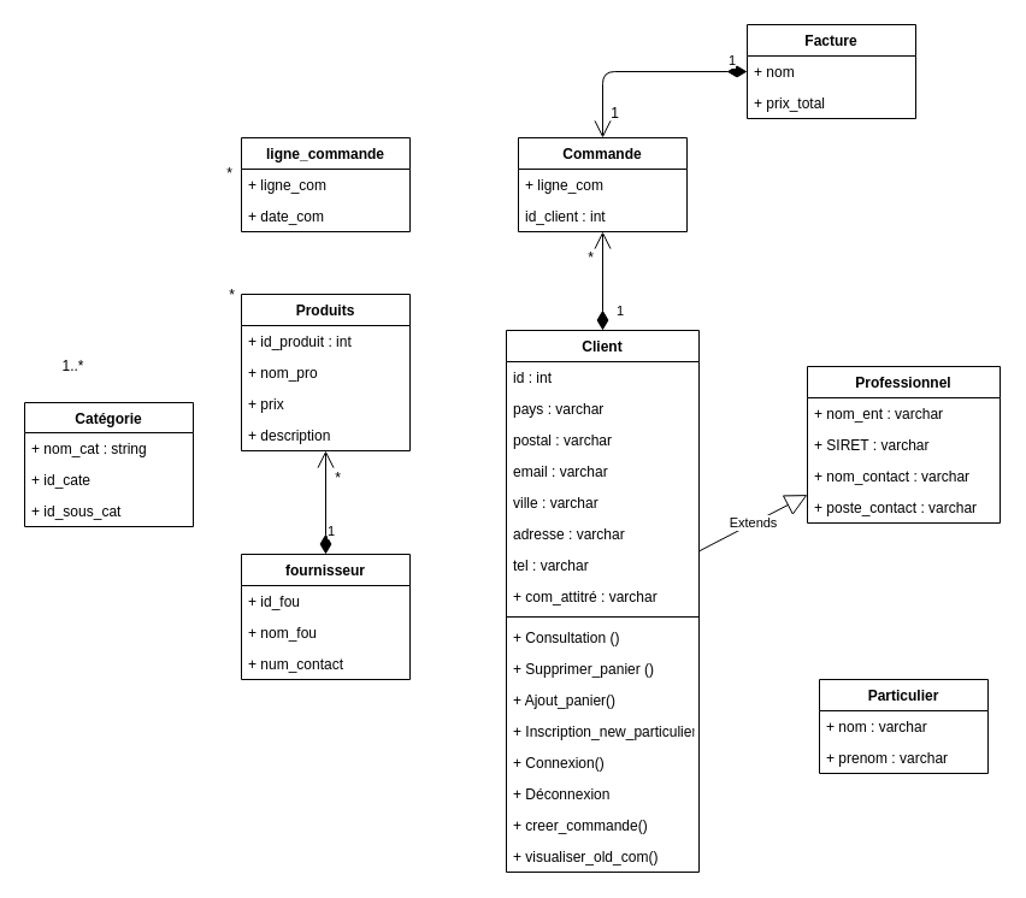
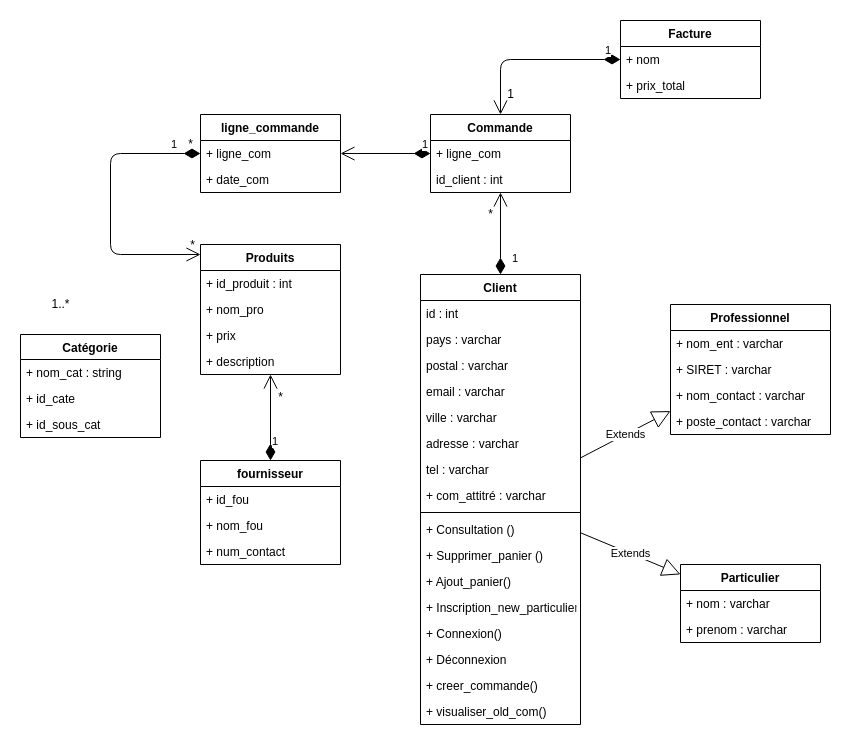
  <mxCell id="0" />
  <mxCell id="1" parent="0" />
  <mxCell id="2" value="Client" style="swimlane;fontStyle=1;align=center;verticalAlign=top;childLayout=stackLayout;horizontal=1;startSize=26;horizontalStack=0;resizeParent=1;resizeParentMax=0;resizeLast=0;collapsible=1;marginBottom=0;" parent="1" vertex="1"><mxGeometry x="420" y="274" width="160" height="450" as="geometry" /></mxCell>
  <mxCell id="3" value="id : int" style="text;strokeColor=none;fillColor=none;align=left;verticalAlign=top;spacingLeft=4;spacingRight=4;overflow=hidden;rotatable=0;points=[[0,0.5],[1,0.5]];portConstraint=eastwest;" parent="2" vertex="1"><mxGeometry y="26" width="160" height="26" as="geometry" /></mxCell>
  <mxCell id="4" value="pays : varchar" style="text;strokeColor=none;fillColor=none;align=left;verticalAlign=top;spacingLeft=4;spacingRight=4;overflow=hidden;rotatable=0;points=[[0,0.5],[1,0.5]];portConstraint=eastwest;" parent="2" vertex="1"><mxGeometry y="52" width="160" height="26" as="geometry" /></mxCell>
  <mxCell id="5" value="postal : varchar" style="text;strokeColor=none;fillColor=none;align=left;verticalAlign=top;spacingLeft=4;spacingRight=4;overflow=hidden;rotatable=0;points=[[0,0.5],[1,0.5]];portConstraint=eastwest;" parent="2" vertex="1"><mxGeometry y="78" width="160" height="26" as="geometry" /></mxCell>
  <mxCell id="6" value="email : varchar" style="text;strokeColor=none;fillColor=none;align=left;verticalAlign=top;spacingLeft=4;spacingRight=4;overflow=hidden;rotatable=0;points=[[0,0.5],[1,0.5]];portConstraint=eastwest;" parent="2" vertex="1"><mxGeometry y="104" width="160" height="26" as="geometry" /></mxCell>
  <mxCell id="7" value="ville : varchar" style="text;strokeColor=none;fillColor=none;align=left;verticalAlign=top;spacingLeft=4;spacingRight=4;overflow=hidden;rotatable=0;points=[[0,0.5],[1,0.5]];portConstraint=eastwest;" parent="2" vertex="1"><mxGeometry y="130" width="160" height="26" as="geometry" /></mxCell>
  <mxCell id="8" value="adresse : varchar" style="text;strokeColor=none;fillColor=none;align=left;verticalAlign=top;spacingLeft=4;spacingRight=4;overflow=hidden;rotatable=0;points=[[0,0.5],[1,0.5]];portConstraint=eastwest;" parent="2" vertex="1"><mxGeometry y="156" width="160" height="26" as="geometry" /></mxCell>
  <mxCell id="9" value="tel : varchar&#10;" style="text;strokeColor=none;fillColor=none;align=left;verticalAlign=top;spacingLeft=4;spacingRight=4;overflow=hidden;rotatable=0;points=[[0,0.5],[1,0.5]];portConstraint=eastwest;" parent="2" vertex="1"><mxGeometry y="182" width="160" height="26" as="geometry" /></mxCell>
  <mxCell id="10" value="+ com_attitré : varchar" style="text;strokeColor=none;fillColor=none;align=left;verticalAlign=top;spacingLeft=4;spacingRight=4;overflow=hidden;rotatable=0;points=[[0,0.5],[1,0.5]];portConstraint=eastwest;" parent="2" vertex="1"><mxGeometry y="208" width="160" height="26" as="geometry" /></mxCell>
  <mxCell id="11" value="" style="line;strokeWidth=1;fillColor=none;align=left;verticalAlign=middle;spacingTop=-1;spacingLeft=3;spacingRight=3;rotatable=0;labelPosition=right;points=[];portConstraint=eastwest;" parent="2" vertex="1"><mxGeometry y="234" width="160" height="8" as="geometry" /></mxCell>
  <mxCell id="12" value="+ Consultation ()" style="text;strokeColor=none;fillColor=none;align=left;verticalAlign=top;spacingLeft=4;spacingRight=4;overflow=hidden;rotatable=0;points=[[0,0.5],[1,0.5]];portConstraint=eastwest;" parent="2" vertex="1"><mxGeometry y="242" width="160" height="26" as="geometry" /></mxCell>
  <mxCell id="13" value="+ Supprimer_panier ()" style="text;strokeColor=none;fillColor=none;align=left;verticalAlign=top;spacingLeft=4;spacingRight=4;overflow=hidden;rotatable=0;points=[[0,0.5],[1,0.5]];portConstraint=eastwest;" parent="2" vertex="1"><mxGeometry y="268" width="160" height="26" as="geometry" /></mxCell>
  <mxCell id="14" value="+ Ajout_panier()&#10;" style="text;strokeColor=none;fillColor=none;align=left;verticalAlign=top;spacingLeft=4;spacingRight=4;overflow=hidden;rotatable=0;points=[[0,0.5],[1,0.5]];portConstraint=eastwest;" parent="2" vertex="1"><mxGeometry y="294" width="160" height="26" as="geometry" /></mxCell>
  <mxCell id="15" value="+ Inscription_new_particulier()" style="text;strokeColor=none;fillColor=none;align=left;verticalAlign=top;spacingLeft=4;spacingRight=4;overflow=hidden;rotatable=0;points=[[0,0.5],[1,0.5]];portConstraint=eastwest;" parent="2" vertex="1"><mxGeometry y="320" width="160" height="26" as="geometry" /></mxCell>
  <mxCell id="16" value="+ Connexion()" style="text;strokeColor=none;fillColor=none;align=left;verticalAlign=top;spacingLeft=4;spacingRight=4;overflow=hidden;rotatable=0;points=[[0,0.5],[1,0.5]];portConstraint=eastwest;" parent="2" vertex="1"><mxGeometry y="346" width="160" height="26" as="geometry" /></mxCell>
  <mxCell id="17" value="+ Déconnexion" style="text;strokeColor=none;fillColor=none;align=left;verticalAlign=top;spacingLeft=4;spacingRight=4;overflow=hidden;rotatable=0;points=[[0,0.5],[1,0.5]];portConstraint=eastwest;" parent="2" vertex="1"><mxGeometry y="372" width="160" height="26" as="geometry" /></mxCell>
  <mxCell id="18" value="+ creer_commande()" style="text;strokeColor=none;fillColor=none;align=left;verticalAlign=top;spacingLeft=4;spacingRight=4;overflow=hidden;rotatable=0;points=[[0,0.5],[1,0.5]];portConstraint=eastwest;" parent="2" vertex="1"><mxGeometry y="398" width="160" height="26" as="geometry" /></mxCell>
  <mxCell id="19" value="+ visualiser_old_com()" style="text;strokeColor=none;fillColor=none;align=left;verticalAlign=top;spacingLeft=4;spacingRight=4;overflow=hidden;rotatable=0;points=[[0,0.5],[1,0.5]];portConstraint=eastwest;" parent="2" vertex="1"><mxGeometry y="424" width="160" height="26" as="geometry" /></mxCell>
  <mxCell id="20" value="Particulier" style="swimlane;fontStyle=1;childLayout=stackLayout;horizontal=1;startSize=26;fillColor=none;horizontalStack=0;resizeParent=1;resizeParentMax=0;resizeLast=0;collapsible=1;marginBottom=0;" parent="1" vertex="1"><mxGeometry x="680" y="564" width="140" height="78" as="geometry" /></mxCell>
  <mxCell id="21" value="+ nom : varchar" style="text;strokeColor=none;fillColor=none;align=left;verticalAlign=top;spacingLeft=4;spacingRight=4;overflow=hidden;rotatable=0;points=[[0,0.5],[1,0.5]];portConstraint=eastwest;" parent="20" vertex="1"><mxGeometry y="26" width="140" height="26" as="geometry" /></mxCell>
  <mxCell id="22" value="+ prenom : varchar" style="text;strokeColor=none;fillColor=none;align=left;verticalAlign=top;spacingLeft=4;spacingRight=4;overflow=hidden;rotatable=0;points=[[0,0.5],[1,0.5]];portConstraint=eastwest;" parent="20" vertex="1"><mxGeometry y="52" width="140" height="26" as="geometry" /></mxCell>
  <mxCell id="23" value="Professionnel" style="swimlane;fontStyle=1;childLayout=stackLayout;horizontal=1;startSize=26;fillColor=none;horizontalStack=0;resizeParent=1;resizeParentMax=0;resizeLast=0;collapsible=1;marginBottom=0;" parent="1" vertex="1"><mxGeometry x="670" y="304" width="160" height="130" as="geometry" /></mxCell>
  <mxCell id="24" value="+ nom_ent : varchar" style="text;strokeColor=none;fillColor=none;align=left;verticalAlign=top;spacingLeft=4;spacingRight=4;overflow=hidden;rotatable=0;points=[[0,0.5],[1,0.5]];portConstraint=eastwest;" parent="23" vertex="1"><mxGeometry y="26" width="160" height="26" as="geometry" /></mxCell>
  <mxCell id="25" value="+ SIRET : varchar" style="text;strokeColor=none;fillColor=none;align=left;verticalAlign=top;spacingLeft=4;spacingRight=4;overflow=hidden;rotatable=0;points=[[0,0.5],[1,0.5]];portConstraint=eastwest;" parent="23" vertex="1"><mxGeometry y="52" width="160" height="26" as="geometry" /></mxCell>
  <mxCell id="26" value="+ nom_contact : varchar" style="text;strokeColor=none;fillColor=none;align=left;verticalAlign=top;spacingLeft=4;spacingRight=4;overflow=hidden;rotatable=0;points=[[0,0.5],[1,0.5]];portConstraint=eastwest;" parent="23" vertex="1"><mxGeometry y="78" width="160" height="26" as="geometry" /></mxCell>
  <mxCell id="27" value="+ poste_contact : varchar" style="text;strokeColor=none;fillColor=none;align=left;verticalAlign=top;spacingLeft=4;spacingRight=4;overflow=hidden;rotatable=0;points=[[0,0.5],[1,0.5]];portConstraint=eastwest;" parent="23" vertex="1"><mxGeometry y="104" width="160" height="26" as="geometry" /></mxCell>
  <mxCell id="28" value="Produits" style="swimlane;fontStyle=1;childLayout=stackLayout;horizontal=1;startSize=26;fillColor=none;horizontalStack=0;resizeParent=1;resizeParentMax=0;resizeLast=0;collapsible=1;marginBottom=0;" parent="1" vertex="1"><mxGeometry x="200" y="244" width="140" height="130" as="geometry" /></mxCell>
  <mxCell id="29" value="+ id_produit : int&#10;" style="text;strokeColor=none;fillColor=none;align=left;verticalAlign=top;spacingLeft=4;spacingRight=4;overflow=hidden;rotatable=0;points=[[0,0.5],[1,0.5]];portConstraint=eastwest;" vertex="1" parent="28"><mxGeometry y="26" width="140" height="26" as="geometry" /></mxCell>
  <mxCell id="30" value="+ nom_pro" style="text;strokeColor=none;fillColor=none;align=left;verticalAlign=top;spacingLeft=4;spacingRight=4;overflow=hidden;rotatable=0;points=[[0,0.5],[1,0.5]];portConstraint=eastwest;" vertex="1" parent="28"><mxGeometry y="52" width="140" height="26" as="geometry" /></mxCell>
  <mxCell id="31" value="+ prix" style="text;strokeColor=none;fillColor=none;align=left;verticalAlign=top;spacingLeft=4;spacingRight=4;overflow=hidden;rotatable=0;points=[[0,0.5],[1,0.5]];portConstraint=eastwest;" vertex="1" parent="28"><mxGeometry y="78" width="140" height="26" as="geometry" /></mxCell>
  <mxCell id="32" value="+ description" style="text;strokeColor=none;fillColor=none;align=left;verticalAlign=top;spacingLeft=4;spacingRight=4;overflow=hidden;rotatable=0;points=[[0,0.5],[1,0.5]];portConstraint=eastwest;" parent="28" vertex="1"><mxGeometry y="104" width="140" height="26" as="geometry" /></mxCell>
  <mxCell id="33" value="Commande" style="swimlane;fontStyle=1;childLayout=stackLayout;horizontal=1;startSize=26;fillColor=none;horizontalStack=0;resizeParent=1;resizeParentMax=0;resizeLast=0;collapsible=1;marginBottom=0;" parent="1" vertex="1"><mxGeometry x="430" y="114" width="140" height="78" as="geometry" /></mxCell>
  <mxCell id="34" value="+ ligne_com" style="text;strokeColor=none;fillColor=none;align=left;verticalAlign=top;spacingLeft=4;spacingRight=4;overflow=hidden;rotatable=0;points=[[0,0.5],[1,0.5]];portConstraint=eastwest;" parent="33" vertex="1"><mxGeometry y="26" width="140" height="26" as="geometry" /></mxCell>
  <mxCell id="35" value="id_client : int" style="text;strokeColor=none;fillColor=none;align=left;verticalAlign=top;spacingLeft=4;spacingRight=4;overflow=hidden;rotatable=0;points=[[0,0.5],[1,0.5]];portConstraint=eastwest;" parent="33" vertex="1"><mxGeometry y="52" width="140" height="26" as="geometry" /></mxCell>
  <mxCell id="36" value="1" style="endArrow=open;html=1;endSize=12;startArrow=diamondThin;startSize=14;startFill=1;edgeStyle=orthogonalEdgeStyle;align=left;verticalAlign=bottom;" parent="1" target="33" edge="1" source="2"><mxGeometry x="-0.832" y="-10" relative="1" as="geometry"><mxPoint x="470" y="434" as="sourcePoint" /><mxPoint x="340" y="1054" as="targetPoint" /><Array as="points" /><mxPoint as="offset" /></mxGeometry></mxCell>
+ <mxCell id="37" value="1" style="endArrow=open;html=1;endSize=12;startArrow=diamondThin;startSize=14;startFill=1;edgeStyle=orthogonalEdgeStyle;align=left;verticalAlign=bottom;" parent="1" source="33" target="54" edge="1"><mxGeometry x="-0.776" relative="1" as="geometry"><mxPoint x="240" y="154" as="sourcePoint" /><mxPoint x="400" y="154" as="targetPoint" /><Array as="points" /><mxPoint as="offset" /></mxGeometry></mxCell>
  <mxCell id="38" value="*" style="text;html=1;align=center;verticalAlign=middle;resizable=0;points=[];autosize=1;" parent="1" vertex="1"><mxGeometry x="180" y="134" width="20" height="20" as="geometry" /></mxCell>
  <mxCell id="39" value="*" style="text;html=1;align=center;verticalAlign=middle;resizable=0;points=[];autosize=1;" parent="1" vertex="1"><mxGeometry x="480" y="204" width="20" height="20" as="geometry" /></mxCell>
  <mxCell id="40" value="Facture" style="swimlane;fontStyle=1;childLayout=stackLayout;horizontal=1;startSize=26;fillColor=none;horizontalStack=0;resizeParent=1;resizeParentMax=0;resizeLast=0;collapsible=1;marginBottom=0;" parent="1" vertex="1"><mxGeometry x="620" y="20" width="140" height="78" as="geometry" /></mxCell>
  <mxCell id="41" value="+ nom" style="text;strokeColor=none;fillColor=none;align=left;verticalAlign=top;spacingLeft=4;spacingRight=4;overflow=hidden;rotatable=0;points=[[0,0.5],[1,0.5]];portConstraint=eastwest;" parent="40" vertex="1"><mxGeometry y="26" width="140" height="26" as="geometry" /></mxCell>
  <mxCell id="42" value="+ prix_total" style="text;strokeColor=none;fillColor=none;align=left;verticalAlign=top;spacingLeft=4;spacingRight=4;overflow=hidden;rotatable=0;points=[[0,0.5],[1,0.5]];portConstraint=eastwest;" parent="40" vertex="1"><mxGeometry y="52" width="140" height="26" as="geometry" /></mxCell>
  <mxCell id="43" value="1" style="endArrow=open;html=1;endSize=12;startArrow=diamondThin;startSize=14;startFill=1;edgeStyle=orthogonalEdgeStyle;align=left;verticalAlign=bottom;" parent="1" source="40" target="33" edge="1"><mxGeometry x="-0.808" relative="1" as="geometry"><mxPoint x="440" y="44" as="sourcePoint" /><mxPoint x="220" y="44" as="targetPoint" /><Array as="points" /><mxPoint as="offset" /></mxGeometry></mxCell>
  <mxCell id="44" value="1" style="text;html=1;align=center;verticalAlign=middle;resizable=0;points=[];autosize=1;" parent="1" vertex="1"><mxGeometry x="500" y="84" width="20" height="20" as="geometry" /></mxCell>
  <mxCell id="45" value="Catégorie" style="swimlane;fontStyle=1;childLayout=stackLayout;horizontal=1;startSize=25;fillColor=none;horizontalStack=0;resizeParent=1;resizeParentMax=0;resizeLast=0;collapsible=1;marginBottom=0;" parent="1" vertex="1"><mxGeometry x="20" y="334" width="140" height="103" as="geometry" /></mxCell>
  <mxCell id="46" value="+ nom_cat : string" style="text;strokeColor=none;fillColor=none;align=left;verticalAlign=top;spacingLeft=4;spacingRight=4;overflow=hidden;rotatable=0;points=[[0,0.5],[1,0.5]];portConstraint=eastwest;" parent="45" vertex="1"><mxGeometry y="25" width="140" height="26" as="geometry" /></mxCell>
  <mxCell id="47" value="+ id_cate" style="text;strokeColor=none;fillColor=none;align=left;verticalAlign=top;spacingLeft=4;spacingRight=4;overflow=hidden;rotatable=0;points=[[0,0.5],[1,0.5]];portConstraint=eastwest;" parent="45" vertex="1"><mxGeometry y="51" width="140" height="26" as="geometry" /></mxCell>
  <mxCell id="48" value="+ id_sous_cat" style="text;strokeColor=none;fillColor=none;align=left;verticalAlign=top;spacingLeft=4;spacingRight=4;overflow=hidden;rotatable=0;points=[[0,0.5],[1,0.5]];portConstraint=eastwest;" parent="45" vertex="1"><mxGeometry y="77" width="140" height="26" as="geometry" /></mxCell>
  <mxCell id="49" value="fournisseur" style="swimlane;fontStyle=1;childLayout=stackLayout;horizontal=1;startSize=26;fillColor=none;horizontalStack=0;resizeParent=1;resizeParentMax=0;resizeLast=0;collapsible=1;marginBottom=0;" parent="1" vertex="1"><mxGeometry x="200" y="460" width="140" height="104" as="geometry" /></mxCell>
  <mxCell id="50" value="+ id_fou" style="text;strokeColor=none;fillColor=none;align=left;verticalAlign=top;spacingLeft=4;spacingRight=4;overflow=hidden;rotatable=0;points=[[0,0.5],[1,0.5]];portConstraint=eastwest;" parent="49" vertex="1"><mxGeometry y="26" width="140" height="26" as="geometry" /></mxCell>
  <mxCell id="51" value="+ nom_fou" style="text;strokeColor=none;fillColor=none;align=left;verticalAlign=top;spacingLeft=4;spacingRight=4;overflow=hidden;rotatable=0;points=[[0,0.5],[1,0.5]];portConstraint=eastwest;" parent="49" vertex="1"><mxGeometry y="52" width="140" height="26" as="geometry" /></mxCell>
  <mxCell id="52" value="+ num_contact" style="text;strokeColor=none;fillColor=none;align=left;verticalAlign=top;spacingLeft=4;spacingRight=4;overflow=hidden;rotatable=0;points=[[0,0.5],[1,0.5]];portConstraint=eastwest;" parent="49" vertex="1"><mxGeometry y="78" width="140" height="26" as="geometry" /></mxCell>
  <mxCell id="53" value="1" style="endArrow=open;html=1;endSize=12;startArrow=diamondThin;startSize=14;startFill=1;edgeStyle=orthogonalEdgeStyle;align=left;verticalAlign=bottom;" parent="1" source="49" target="28" edge="1"><mxGeometry x="-0.776" relative="1" as="geometry"><mxPoint x="230" y="515" as="sourcePoint" /><mxPoint x="420" y="424" as="targetPoint" /><Array as="points" /><mxPoint as="offset" /></mxGeometry></mxCell>
  <mxCell id="54" value="ligne_commande" style="swimlane;fontStyle=1;childLayout=stackLayout;horizontal=1;startSize=26;fillColor=none;horizontalStack=0;resizeParent=1;resizeParentMax=0;resizeLast=0;collapsible=1;marginBottom=0;" vertex="1" parent="1"><mxGeometry x="200" y="114" width="140" height="78" as="geometry" /></mxCell>
  <mxCell id="55" value="+ ligne_com" style="text;strokeColor=none;fillColor=none;align=left;verticalAlign=top;spacingLeft=4;spacingRight=4;overflow=hidden;rotatable=0;points=[[0,0.5],[1,0.5]];portConstraint=eastwest;" vertex="1" parent="54"><mxGeometry y="26" width="140" height="26" as="geometry" /></mxCell>
  <mxCell id="56" value="+ date_com" style="text;strokeColor=none;fillColor=none;align=left;verticalAlign=top;spacingLeft=4;spacingRight=4;overflow=hidden;rotatable=0;points=[[0,0.5],[1,0.5]];portConstraint=eastwest;" vertex="1" parent="54"><mxGeometry y="52" width="140" height="26" as="geometry" /></mxCell>
+ <mxCell id="57" value="1" style="endArrow=open;html=1;endSize=12;startArrow=diamondThin;startSize=14;startFill=1;edgeStyle=orthogonalEdgeStyle;align=left;verticalAlign=bottom;" edge="1" parent="1" source="54" target="28"><mxGeometry x="-0.776" relative="1" as="geometry"><mxPoint x="240" y="425" as="sourcePoint" /><mxPoint x="350" y="296" as="targetPoint" /><Array as="points"><mxPoint x="110" y="254" /></Array><mxPoint as="offset" /></mxGeometry></mxCell>
  <mxCell id="58" value="Extends" style="endArrow=block;endSize=16;endFill=0;html=1;" edge="1" parent="1" source="2" target="23"><mxGeometry width="160" relative="1" as="geometry"><mxPoint x="610" y="456.5" as="sourcePoint" /><mxPoint x="770" y="456.5" as="targetPoint" /></mxGeometry></mxCell>
+ <mxCell id="59" value="Extends" style="endArrow=block;endSize=16;endFill=0;html=1;" edge="1" parent="1" source="2" target="20"><mxGeometry width="160" relative="1" as="geometry"><mxPoint x="590" y="496.5" as="sourcePoint" /><mxPoint x="750" y="496.5" as="targetPoint" /></mxGeometry></mxCell>
  <mxCell id="60" value="*" style="text;html=1;align=center;verticalAlign=middle;resizable=0;points=[];autosize=1;" vertex="1" parent="1"><mxGeometry x="182" y="235" width="20" height="20" as="geometry" /></mxCell>
  <mxCell id="61" value="1..*" style="text;html=1;align=center;verticalAlign=middle;resizable=0;points=[];autosize=1;" vertex="1" parent="1"><mxGeometry x="45" y="294" width="30" height="20" as="geometry" /></mxCell>
  <mxCell id="62" value="*" style="text;html=1;align=center;verticalAlign=middle;resizable=0;points=[];autosize=1;" vertex="1" parent="1"><mxGeometry x="270" y="387" width="20" height="20" as="geometry" /></mxCell>
